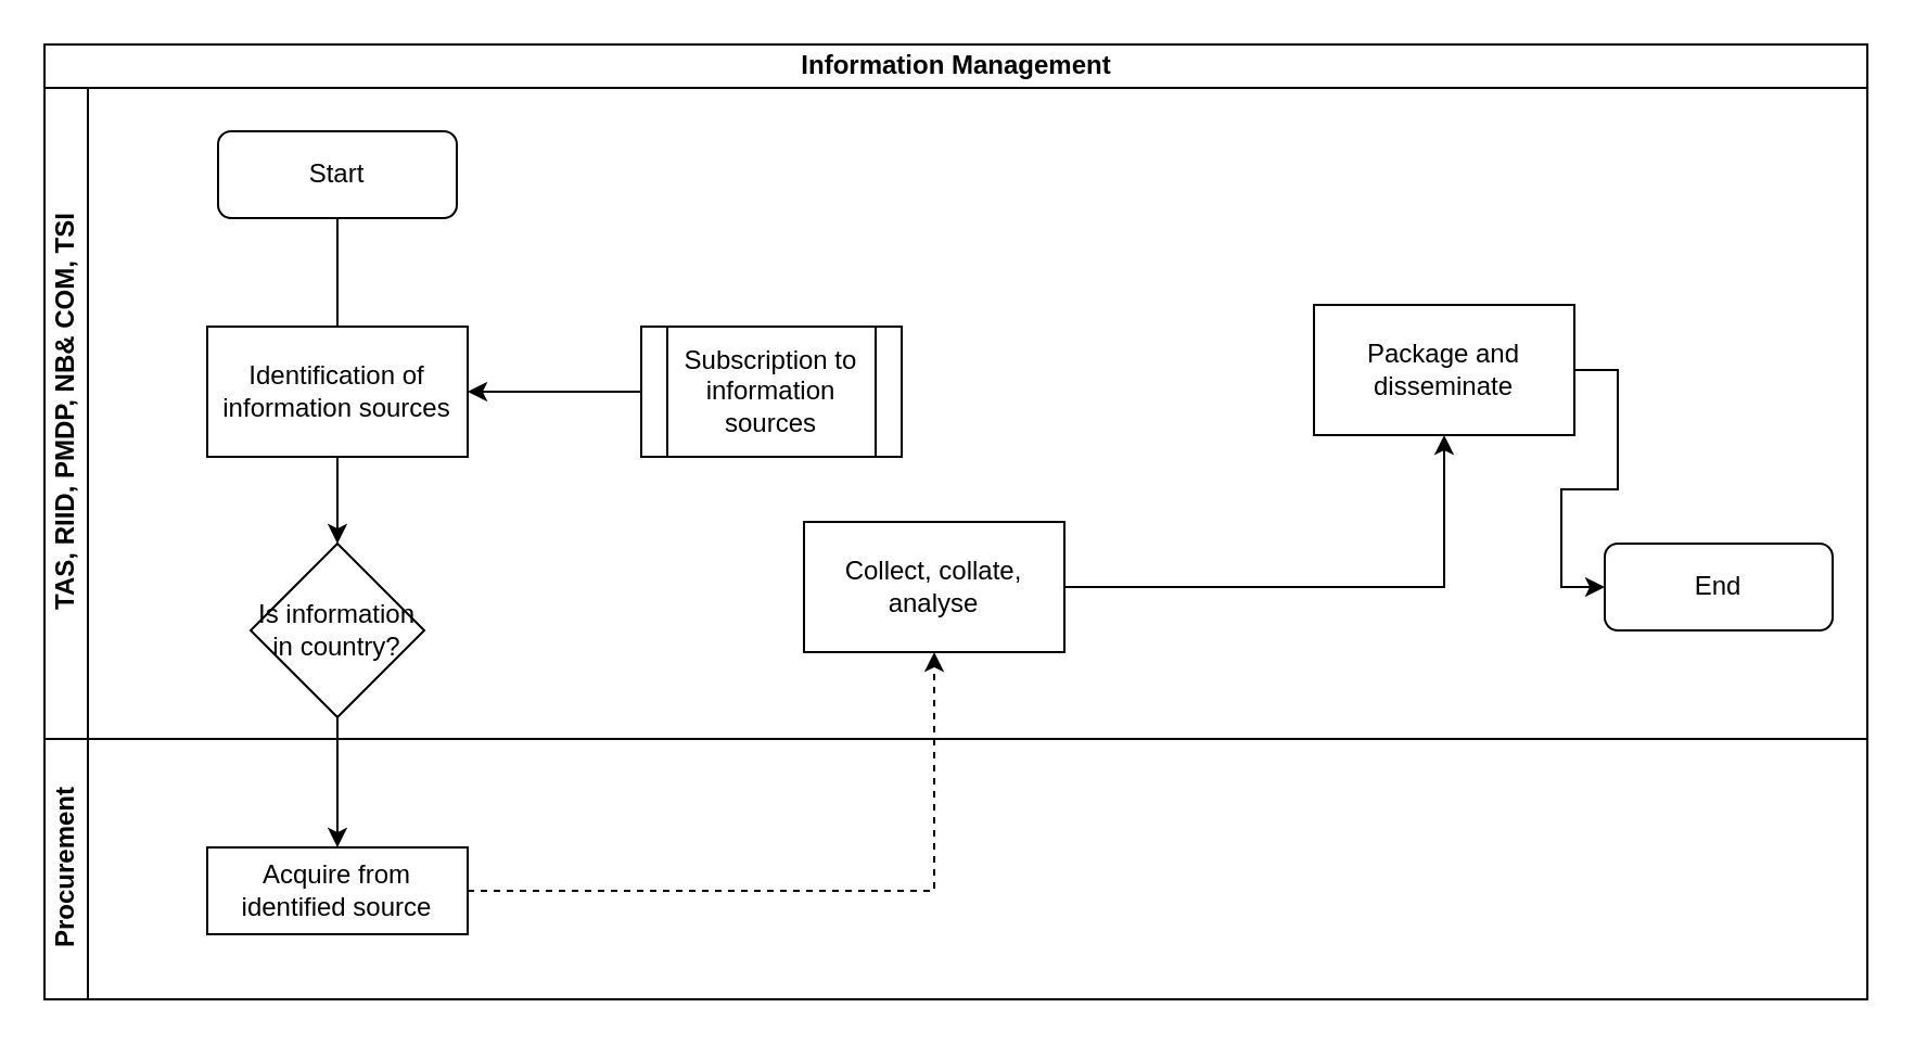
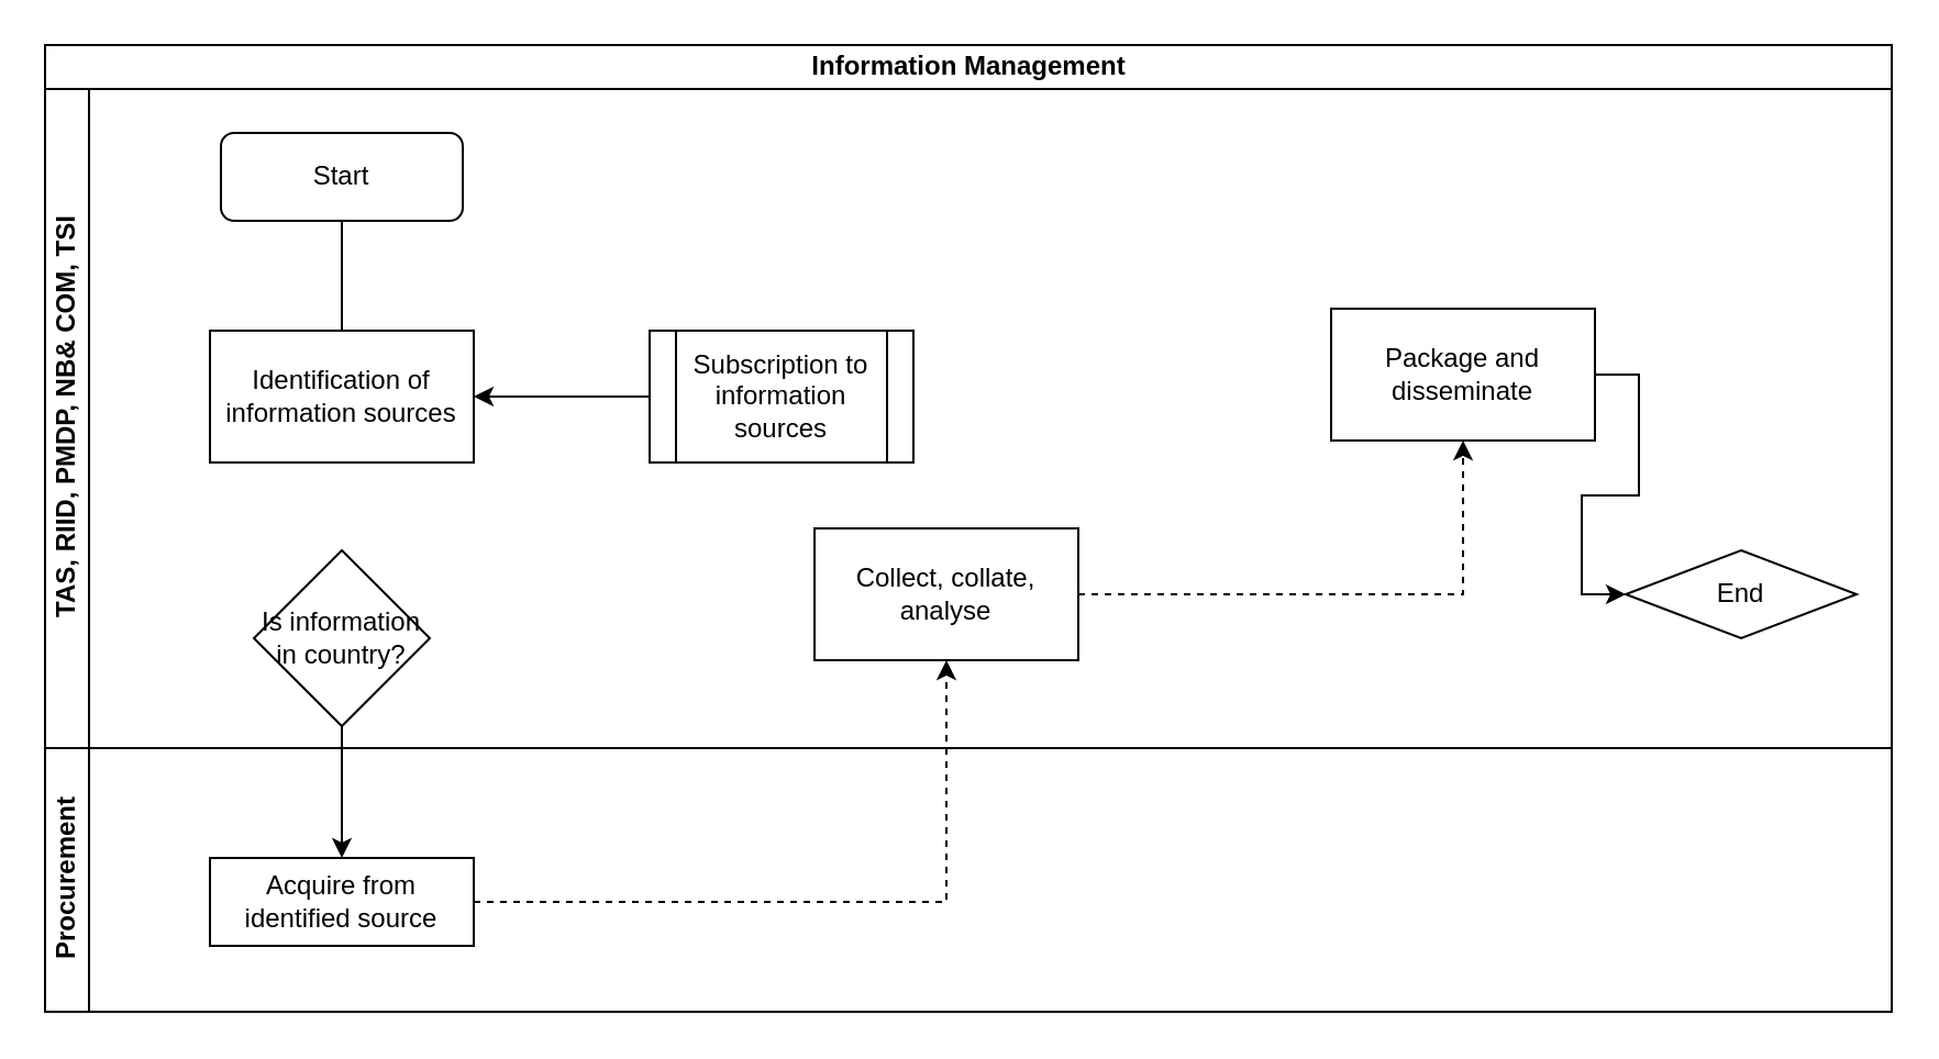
  <mxCell id="0" />
  <mxCell id="1" parent="0" />
  <mxCell id="2" value="" style="edgeStyle=orthogonalEdgeStyle;rounded=0;orthogonalLoop=1;jettySize=auto;html=1;" edge="1" parent="1" source="15"><mxGeometry relative="1" as="geometry"><mxPoint x="155" y="160" as="targetPoint" /></mxGeometry></mxCell>
  <mxCell id="3" value="Subscription to information sources" style="shape=process;whiteSpace=wrap;html=1;backgroundOutline=1;rounded=0;" vertex="1" parent="1"><mxGeometry x="295" y="150" width="120" height="60" as="geometry" /></mxCell>
  <mxCell id="4" value="" style="edgeStyle=orthogonalEdgeStyle;rounded=0;orthogonalLoop=1;jettySize=auto;html=1;" edge="1" parent="1" source="5" target="8"><mxGeometry relative="1" as="geometry" /></mxCell>
  <mxCell id="5" value="Is information in country?" style="rhombus;whiteSpace=wrap;html=1;rounded=0;" vertex="1" parent="1"><mxGeometry x="115" y="250" width="80" height="80" as="geometry" /></mxCell>
- <mxCell id="6" value="" style="edgeStyle=orthogonalEdgeStyle;rounded=0;orthogonalLoop=1;jettySize=auto;html=1;" edge="1" parent="1" source="16" target="5"><mxGeometry relative="1" as="geometry" /></mxCell>
  <mxCell id="7" value="" style="edgeStyle=orthogonalEdgeStyle;rounded=0;orthogonalLoop=1;jettySize=auto;html=1;dashed=1;" edge="1" parent="1" source="8" target="17"><mxGeometry relative="1" as="geometry" /></mxCell>
  <mxCell id="8" value="Acquire from identified source" style="whiteSpace=wrap;html=1;rounded=0;" vertex="1" parent="1"><mxGeometry x="95" y="390" width="120" height="40" as="geometry" /></mxCell>
  <mxCell id="9" value="" style="edgeStyle=orthogonalEdgeStyle;rounded=0;orthogonalLoop=1;jettySize=auto;html=1;entryX=0;entryY=0.5;entryDx=0;entryDy=0;" edge="1" parent="1" source="10" target="18"><mxGeometry relative="1" as="geometry"><mxPoint x="730" y="270" as="targetPoint" /></mxGeometry></mxCell>
  <mxCell id="10" value="Package and disseminate" style="whiteSpace=wrap;html=1;rounded=0;" vertex="1" parent="1"><mxGeometry x="605" y="140" width="120" height="60" as="geometry" /></mxCell>
- <mxCell id="11" value="" style="edgeStyle=orthogonalEdgeStyle;rounded=0;orthogonalLoop=1;jettySize=auto;html=1;" edge="1" parent="1" source="17" target="10"><mxGeometry relative="1" as="geometry" /></mxCell>
+ <mxCell id="11" value="" style="edgeStyle=orthogonalEdgeStyle;rounded=0;orthogonalLoop=1;jettySize=auto;html=1;dashed=1;" edge="1" parent="1" source="17" target="10"><mxGeometry relative="1" as="geometry" /></mxCell>
  <mxCell id="12" value="" style="endArrow=classic;html=1;exitX=0;exitY=0.5;exitDx=0;exitDy=0;entryX=1;entryY=0.5;entryDx=0;entryDy=0;" edge="1" parent="1" source="3" target="16"><mxGeometry width="50" height="50" relative="1" as="geometry"><mxPoint x="410" y="230" as="sourcePoint" /><mxPoint x="460" y="180" as="targetPoint" /></mxGeometry></mxCell>
  <mxCell id="13" value="Information Management" style="swimlane;html=1;childLayout=stackLayout;resizeParent=1;resizeParentMax=0;horizontal=1;startSize=20;horizontalStack=0;" vertex="1" parent="1"><mxGeometry x="20" y="20" width="840" height="440" as="geometry" /></mxCell>
  <mxCell id="14" value="TAS, RIID, PMDP, NB&amp;amp; COM, TSI" style="swimlane;html=1;startSize=20;horizontal=0;" vertex="1" parent="13"><mxGeometry y="20" width="840" height="300" as="geometry" /></mxCell>
  <mxCell id="15" value="Start" style="rounded=1;whiteSpace=wrap;html=1;" vertex="1" parent="14"><mxGeometry x="80" y="20" width="110" height="40" as="geometry" /></mxCell>
  <mxCell id="16" value="Identification of information sources" style="rounded=0;whiteSpace=wrap;html=1;" vertex="1" parent="14"><mxGeometry x="75" y="110" width="120" height="60" as="geometry" /></mxCell>
  <mxCell id="17" value="Collect, collate, analyse" style="whiteSpace=wrap;html=1;rounded=0;" vertex="1" parent="14"><mxGeometry x="350" y="200" width="120" height="60" as="geometry" /></mxCell>
- <mxCell id="18" value="End" style="rounded=1;whiteSpace=wrap;html=1;" vertex="1" parent="14"><mxGeometry x="719" y="210" width="105" height="40" as="geometry" /></mxCell>
+ <mxCell id="18" value="End" style="rhombus;whiteSpace=wrap;html=1;" vertex="1" parent="14"><mxGeometry x="719" y="210" width="105" height="40" as="geometry" /></mxCell>
  <mxCell id="19" value="Procurement" style="swimlane;html=1;startSize=20;horizontal=0;" vertex="1" parent="13"><mxGeometry y="320" width="840" height="120" as="geometry" /></mxCell>
